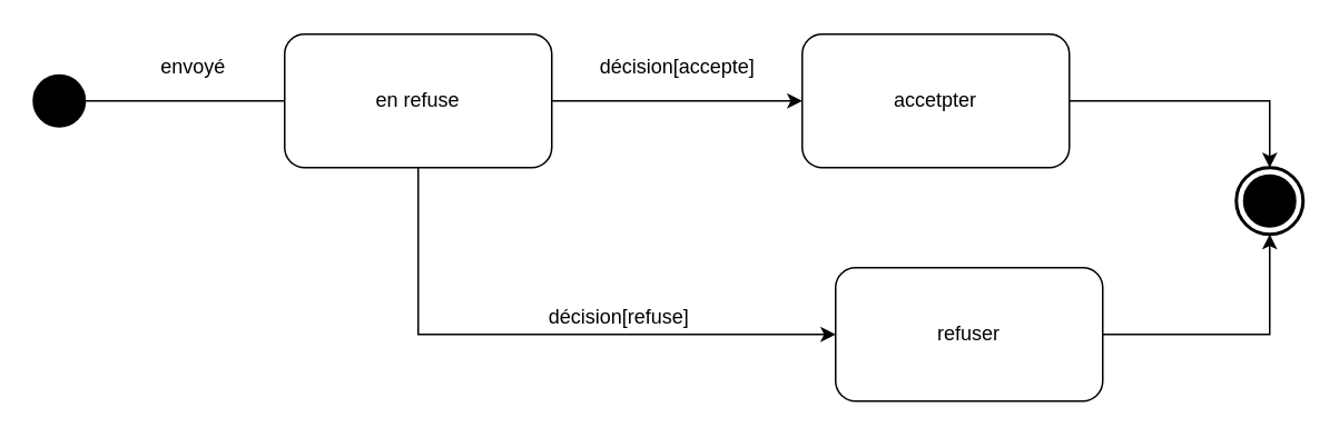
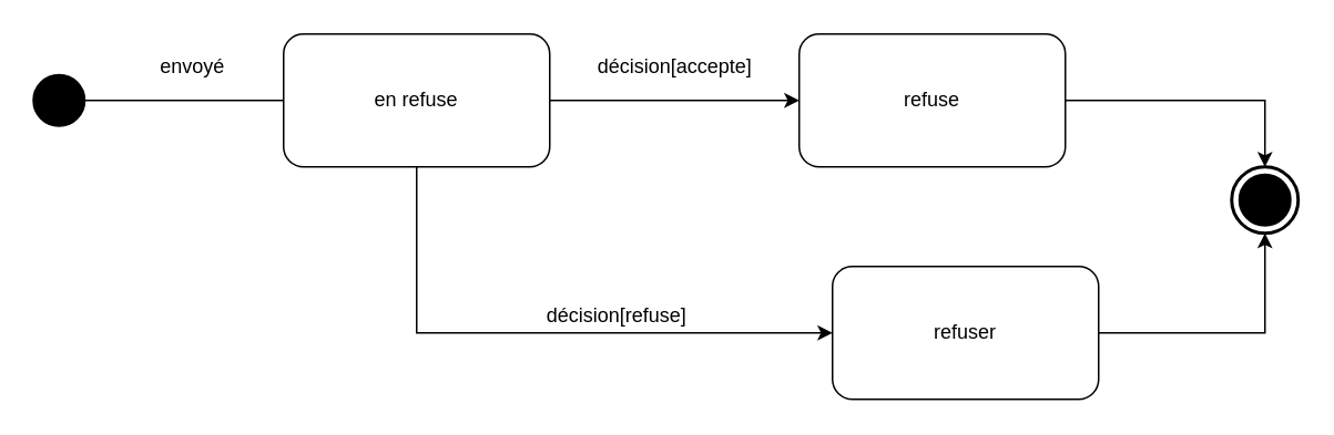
  <mxCell id="0" />
  <mxCell id="1" parent="0" />
  <mxCell id="2" style="edgeStyle=orthogonalEdgeStyle;rounded=0;orthogonalLoop=1;jettySize=auto;html=1;" edge="1" parent="1" source="3"><mxGeometry relative="1" as="geometry"><mxPoint x="250" y="60" as="targetPoint" /></mxGeometry></mxCell>
  <mxCell id="3" value="" style="shape=ellipse;html=1;fillColor=#000000;strokeWidth=2;verticalLabelPosition=bottom;verticalAlignment=top;perimeter=ellipsePerimeter;" vertex="1" parent="1"><mxGeometry x="20" y="45" width="30" height="30" as="geometry" /></mxCell>
  <mxCell id="4" style="edgeStyle=orthogonalEdgeStyle;rounded=0;orthogonalLoop=1;jettySize=auto;html=1;exitX=0;exitY=0;exitDx=0;exitDy=0;entryX=0;entryY=1;entryDx=0;entryDy=0;" edge="1" parent="1" source="3" target="3"><mxGeometry relative="1" as="geometry" /></mxCell>
  <mxCell id="5" style="edgeStyle=orthogonalEdgeStyle;rounded=0;orthogonalLoop=1;jettySize=auto;html=1;entryX=0;entryY=0.5;entryDx=0;entryDy=0;" edge="1" parent="1" source="7" target="9"><mxGeometry relative="1" as="geometry" /></mxCell>
  <mxCell id="6" style="edgeStyle=orthogonalEdgeStyle;rounded=0;orthogonalLoop=1;jettySize=auto;html=1;" edge="1" parent="1" source="7" target="11"><mxGeometry relative="1" as="geometry"><Array as="points"><mxPoint x="250" y="200" /></Array></mxGeometry></mxCell>
  <mxCell id="7" value="en refuse" style="shape=rect;html=1;rounded=1;whiteSpace=wrap;align=center;" vertex="1" parent="1"><mxGeometry x="170" y="20" width="160" height="80" as="geometry" /></mxCell>
  <mxCell id="8" style="edgeStyle=orthogonalEdgeStyle;rounded=0;orthogonalLoop=1;jettySize=auto;html=1;entryX=0.5;entryY=0;entryDx=0;entryDy=0;entryPerimeter=0;" edge="1" parent="1" source="9" target="12"><mxGeometry relative="1" as="geometry" /></mxCell>
- <mxCell id="9" value="accetpter" style="shape=rect;html=1;rounded=1;whiteSpace=wrap;align=center;" vertex="1" parent="1"><mxGeometry x="480" y="20" width="160" height="80" as="geometry" /></mxCell>
+ <mxCell id="9" value="refuse" style="shape=rect;html=1;rounded=1;whiteSpace=wrap;align=center;" vertex="1" parent="1"><mxGeometry x="480" y="20" width="160" height="80" as="geometry" /></mxCell>
  <mxCell id="10" style="edgeStyle=orthogonalEdgeStyle;rounded=0;orthogonalLoop=1;jettySize=auto;html=1;entryX=0.5;entryY=1;entryDx=0;entryDy=0;entryPerimeter=0;" edge="1" parent="1" source="11" target="12"><mxGeometry relative="1" as="geometry" /></mxCell>
  <mxCell id="11" value="refuser" style="shape=rect;html=1;rounded=1;whiteSpace=wrap;align=center;" vertex="1" parent="1"><mxGeometry x="500" y="160" width="160" height="80" as="geometry" /></mxCell>
  <mxCell id="12" value="" style="html=1;shape=mxgraph.sysml.actFinal;strokeWidth=2;verticalLabelPosition=bottom;verticalAlignment=top;" vertex="1" parent="1"><mxGeometry x="740" y="100" width="40" height="40" as="geometry" /></mxCell>
  <mxCell id="13" value="envoyé" style="text;html=1;align=center;verticalAlign=middle;resizable=0;points=[];autosize=1;strokeColor=none;fillColor=none;" vertex="1" parent="1"><mxGeometry x="90" y="30" width="50" height="20" as="geometry" /></mxCell>
  <mxCell id="14" value="décision[accepte]" style="text;html=1;align=center;verticalAlign=middle;resizable=0;points=[];autosize=1;strokeColor=none;fillColor=none;" vertex="1" parent="1"><mxGeometry x="350" y="30" width="110" height="20" as="geometry" /></mxCell>
  <mxCell id="15" value="décision[refuse]" style="text;html=1;align=center;verticalAlign=middle;resizable=0;points=[];autosize=1;strokeColor=none;fillColor=none;" vertex="1" parent="1"><mxGeometry x="320" y="180" width="100" height="20" as="geometry" /></mxCell>
